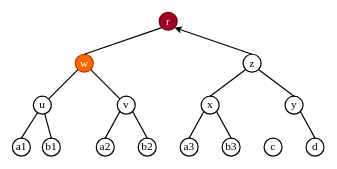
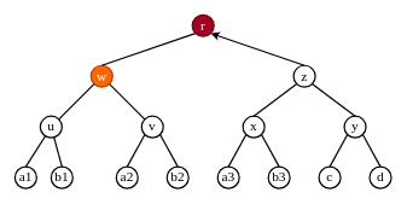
  <mxCell id="0" />
  <mxCell id="1" parent="0" />
  <mxCell id="2" value="" style="endArrow=none;html=1;strokeWidth=2;fontSize=19;fontFamily=Times New Roman;exitX=0.5;exitY=0;exitDx=0;exitDy=0;" parent="1" source="4" target="5" edge="1"><mxGeometry width="50" height="50" relative="1" as="geometry"><mxPoint x="-116.708" y="271.416" as="sourcePoint" /><mxPoint x="60" y="238" as="targetPoint" /></mxGeometry></mxCell>
  <mxCell id="3" value="&lt;font style=&quot;font-size: 19px&quot;&gt;a1&lt;/font&gt;" style="ellipse;whiteSpace=wrap;html=1;aspect=fixed;strokeWidth=2;strokeColor=#000000;fontSize=19;fontFamily=Times New Roman;labelBackgroundColor=none;" parent="1" vertex="1"><mxGeometry x="20" y="230" width="30" height="30" as="geometry" /></mxCell>
  <mxCell id="4" value="b1" style="ellipse;whiteSpace=wrap;html=1;aspect=fixed;strokeWidth=2;fontSize=19;fontFamily=Times New Roman;" parent="1" vertex="1"><mxGeometry x="70" y="230" width="30" height="30" as="geometry" /></mxCell>
  <mxCell id="5" value="&lt;font style=&quot;font-size: 19px&quot;&gt;u&lt;/font&gt;" style="ellipse;whiteSpace=wrap;html=1;aspect=fixed;strokeWidth=2;fontSize=19;fontFamily=Times New Roman;" parent="1" vertex="1"><mxGeometry x="55" y="160" width="30" height="30" as="geometry" /></mxCell>
  <mxCell id="6" value="w" style="ellipse;whiteSpace=wrap;html=1;aspect=fixed;strokeWidth=2;fontSize=19;fontFamily=Times New Roman;fillColor=#fa6800;strokeColor=#C73500;fontColor=#ffffff;" parent="1" vertex="1"><mxGeometry x="125" y="90" width="30" height="30" as="geometry" /></mxCell>
  <mxCell id="7" value="" style="endArrow=none;html=1;strokeWidth=2;fontSize=19;fontFamily=Times New Roman;entryX=0.5;entryY=0;entryDx=0;entryDy=0;" parent="1" source="5" target="3" edge="1"><mxGeometry width="50" height="50" relative="1" as="geometry"><mxPoint x="-126.708" y="261.416" as="sourcePoint" /><mxPoint x="-153.292" y="314.584" as="targetPoint" /></mxGeometry></mxCell>
  <mxCell id="8" value="" style="endArrow=none;html=1;strokeWidth=2;fontSize=19;fontFamily=Times New Roman;" parent="1" source="6" target="5" edge="1"><mxGeometry width="50" height="50" relative="1" as="geometry"><mxPoint x="-96.708" y="291.416" as="sourcePoint" /><mxPoint x="-123.292" y="344.584" as="targetPoint" /></mxGeometry></mxCell>
  <mxCell id="9" value="&lt;font style=&quot;font-size: 19px&quot;&gt;a2&lt;/font&gt;" style="ellipse;whiteSpace=wrap;html=1;aspect=fixed;strokeWidth=2;fontSize=19;fontFamily=Times New Roman;" parent="1" vertex="1"><mxGeometry x="160" y="230" width="30" height="30" as="geometry" /></mxCell>
  <mxCell id="10" value="&lt;font style=&quot;font-size: 19px&quot;&gt;b2&lt;/font&gt;" style="ellipse;whiteSpace=wrap;html=1;aspect=fixed;strokeWidth=2;fontSize=19;fontFamily=Times New Roman;" parent="1" vertex="1"><mxGeometry x="230" y="230" width="30" height="30" as="geometry" /></mxCell>
  <mxCell id="11" value="v" style="ellipse;whiteSpace=wrap;html=1;aspect=fixed;strokeWidth=2;fontSize=19;fontFamily=Times New Roman;" parent="1" vertex="1"><mxGeometry x="195" y="160" width="30" height="30" as="geometry" /></mxCell>
  <mxCell id="12" value="r" style="ellipse;whiteSpace=wrap;html=1;aspect=fixed;strokeWidth=2;fontSize=19;fontFamily=Times New Roman;fillColor=#a20025;strokeColor=#6F0000;fontColor=#ffffff;" parent="1" vertex="1"><mxGeometry x="265" y="20" width="30" height="30" as="geometry" /></mxCell>
  <mxCell id="13" value="" style="endArrow=none;html=1;strokeWidth=2;fontSize=19;fontFamily=Times New Roman;exitX=1;exitY=1;exitDx=0;exitDy=0;" parent="1" source="6" target="11" edge="1"><mxGeometry width="50" height="50" relative="1" as="geometry"><mxPoint x="138.587" y="124.734" as="sourcePoint" /><mxPoint x="81.429" y="173.285" as="targetPoint" /></mxGeometry></mxCell>
  <mxCell id="14" value="" style="endArrow=none;html=1;strokeWidth=2;fontSize=19;fontFamily=Times New Roman;exitX=0.5;exitY=0;exitDx=0;exitDy=0;entryX=0;entryY=1;entryDx=0;entryDy=0;" parent="1" source="9" target="11" edge="1"><mxGeometry width="50" height="50" relative="1" as="geometry"><mxPoint x="148.587" y="134.734" as="sourcePoint" /><mxPoint x="91.429" y="183.285" as="targetPoint" /></mxGeometry></mxCell>
  <mxCell id="15" value="" style="endArrow=none;html=1;strokeWidth=2;fontSize=19;fontFamily=Times New Roman;entryX=0.5;entryY=0;entryDx=0;entryDy=0;exitX=1;exitY=1;exitDx=0;exitDy=0;" parent="1" source="11" target="10" edge="1"><mxGeometry width="50" height="50" relative="1" as="geometry"><mxPoint x="158.587" y="144.734" as="sourcePoint" /><mxPoint x="101.429" y="193.285" as="targetPoint" /></mxGeometry></mxCell>
  <mxCell id="16" value="" style="endArrow=classic;html=1;strokeWidth=2;fontSize=19;fontFamily=Times New Roman;entryX=1;entryY=1;entryDx=0;entryDy=0;exitX=0.5;exitY=0;exitDx=0;exitDy=0;" parent="1" source="28" target="12" edge="1"><mxGeometry width="50" height="50" relative="1" as="geometry"><mxPoint x="320" y="-20" as="sourcePoint" /><mxPoint x="111.429" y="203.285" as="targetPoint" /></mxGeometry></mxCell>
  <mxCell id="17" value="" style="endArrow=none;html=1;strokeWidth=2;fontSize=19;fontFamily=Times New Roman;exitX=0.5;exitY=0;exitDx=0;exitDy=0;entryX=0;entryY=1;entryDx=0;entryDy=0;" parent="1" source="6" target="12" edge="1"><mxGeometry width="50" height="50" relative="1" as="geometry"><mxPoint x="178.587" y="164.734" as="sourcePoint" /><mxPoint x="121.429" y="213.285" as="targetPoint" /></mxGeometry></mxCell>
  <mxCell id="18" value="&lt;font style=&quot;font-size: 19px&quot;&gt;a3&lt;/font&gt;" style="ellipse;whiteSpace=wrap;html=1;aspect=fixed;strokeWidth=2;fontSize=19;fontFamily=Times New Roman;" parent="1" vertex="1"><mxGeometry x="300" y="230" width="30" height="30" as="geometry" /></mxCell>
  <mxCell id="19" value="&lt;font style=&quot;font-size: 19px&quot;&gt;b3&lt;/font&gt;" style="ellipse;whiteSpace=wrap;html=1;aspect=fixed;strokeWidth=2;fontSize=19;fontFamily=Times New Roman;" parent="1" vertex="1"><mxGeometry x="370" y="230" width="30" height="30" as="geometry" /></mxCell>
  <mxCell id="20" value="x" style="ellipse;whiteSpace=wrap;html=1;aspect=fixed;strokeWidth=2;fontSize=19;fontFamily=Times New Roman;" parent="1" vertex="1"><mxGeometry x="335" y="160" width="30" height="30" as="geometry" /></mxCell>
  <mxCell id="21" value="" style="endArrow=none;html=1;strokeWidth=2;fontSize=19;fontFamily=Times New Roman;exitX=0.5;exitY=0;exitDx=0;exitDy=0;entryX=0;entryY=1;entryDx=0;entryDy=0;" parent="1" source="18" target="20" edge="1"><mxGeometry width="50" height="50" relative="1" as="geometry"><mxPoint x="303.587" y="136.734" as="sourcePoint" /><mxPoint x="246.429" y="185.285" as="targetPoint" /></mxGeometry></mxCell>
  <mxCell id="22" value="" style="endArrow=none;html=1;strokeWidth=2;fontSize=19;fontFamily=Times New Roman;entryX=0.5;entryY=0;entryDx=0;entryDy=0;exitX=1;exitY=1;exitDx=0;exitDy=0;" parent="1" source="20" target="19" edge="1"><mxGeometry width="50" height="50" relative="1" as="geometry"><mxPoint x="313.587" y="146.734" as="sourcePoint" /><mxPoint x="256.429" y="195.285" as="targetPoint" /></mxGeometry></mxCell>
  <mxCell id="23" value="&lt;font style=&quot;font-size: 19px&quot;&gt;c&lt;/font&gt;" style="ellipse;whiteSpace=wrap;html=1;aspect=fixed;strokeWidth=2;fontSize=19;fontFamily=Times New Roman;" vertex="1" parent="1"><mxGeometry x="440" y="230" width="30" height="30" as="geometry" /></mxCell>
  <mxCell id="24" value="&lt;font style=&quot;font-size: 19px&quot;&gt;d&lt;/font&gt;" style="ellipse;whiteSpace=wrap;html=1;aspect=fixed;strokeWidth=2;fontSize=19;fontFamily=Times New Roman;" vertex="1" parent="1"><mxGeometry x="510" y="230" width="30" height="30" as="geometry" /></mxCell>
  <mxCell id="25" value="y" style="ellipse;whiteSpace=wrap;html=1;aspect=fixed;strokeWidth=2;fontSize=19;fontFamily=Times New Roman;" vertex="1" parent="1"><mxGeometry x="475" y="160" width="30" height="30" as="geometry" /></mxCell>
+ <mxCell id="26" value="" style="endArrow=none;html=1;strokeWidth=2;fontSize=19;fontFamily=Times New Roman;exitX=0.5;exitY=0;exitDx=0;exitDy=0;entryX=0;entryY=1;entryDx=0;entryDy=0;" edge="1" parent="1" source="23" target="25"><mxGeometry width="50" height="50" relative="1" as="geometry"><mxPoint x="443.587" y="136.734" as="sourcePoint" /><mxPoint x="386.429" y="185.285" as="targetPoint" /></mxGeometry></mxCell>
  <mxCell id="27" value="" style="endArrow=none;html=1;strokeWidth=2;fontSize=19;fontFamily=Times New Roman;entryX=0.5;entryY=0;entryDx=0;entryDy=0;exitX=1;exitY=1;exitDx=0;exitDy=0;" edge="1" parent="1" source="25" target="24"><mxGeometry width="50" height="50" relative="1" as="geometry"><mxPoint x="453.587" y="146.734" as="sourcePoint" /><mxPoint x="396.429" y="195.285" as="targetPoint" /></mxGeometry></mxCell>
  <mxCell id="28" value="z" style="ellipse;whiteSpace=wrap;html=1;aspect=fixed;strokeWidth=2;fontSize=19;fontFamily=Times New Roman;" vertex="1" parent="1"><mxGeometry x="405" y="90" width="30" height="30" as="geometry" /></mxCell>
  <mxCell id="29" value="" style="endArrow=none;html=1;strokeWidth=2;fontSize=19;fontFamily=Times New Roman;entryX=0.5;entryY=0;entryDx=0;entryDy=0;exitX=0;exitY=1;exitDx=0;exitDy=0;" edge="1" parent="1" source="28" target="20"><mxGeometry width="50" height="50" relative="1" as="geometry"><mxPoint x="360" y="170" as="sourcePoint" /><mxPoint x="230.607" y="55.607" as="targetPoint" /></mxGeometry></mxCell>
  <mxCell id="30" value="" style="endArrow=none;html=1;strokeWidth=2;fontSize=19;fontFamily=Times New Roman;entryX=0.5;entryY=0;entryDx=0;entryDy=0;exitX=1;exitY=1;exitDx=0;exitDy=0;" edge="1" parent="1" source="28" target="25"><mxGeometry width="50" height="50" relative="1" as="geometry"><mxPoint x="419.393" y="125.607" as="sourcePoint" /><mxPoint x="360" y="170" as="targetPoint" /></mxGeometry></mxCell>
